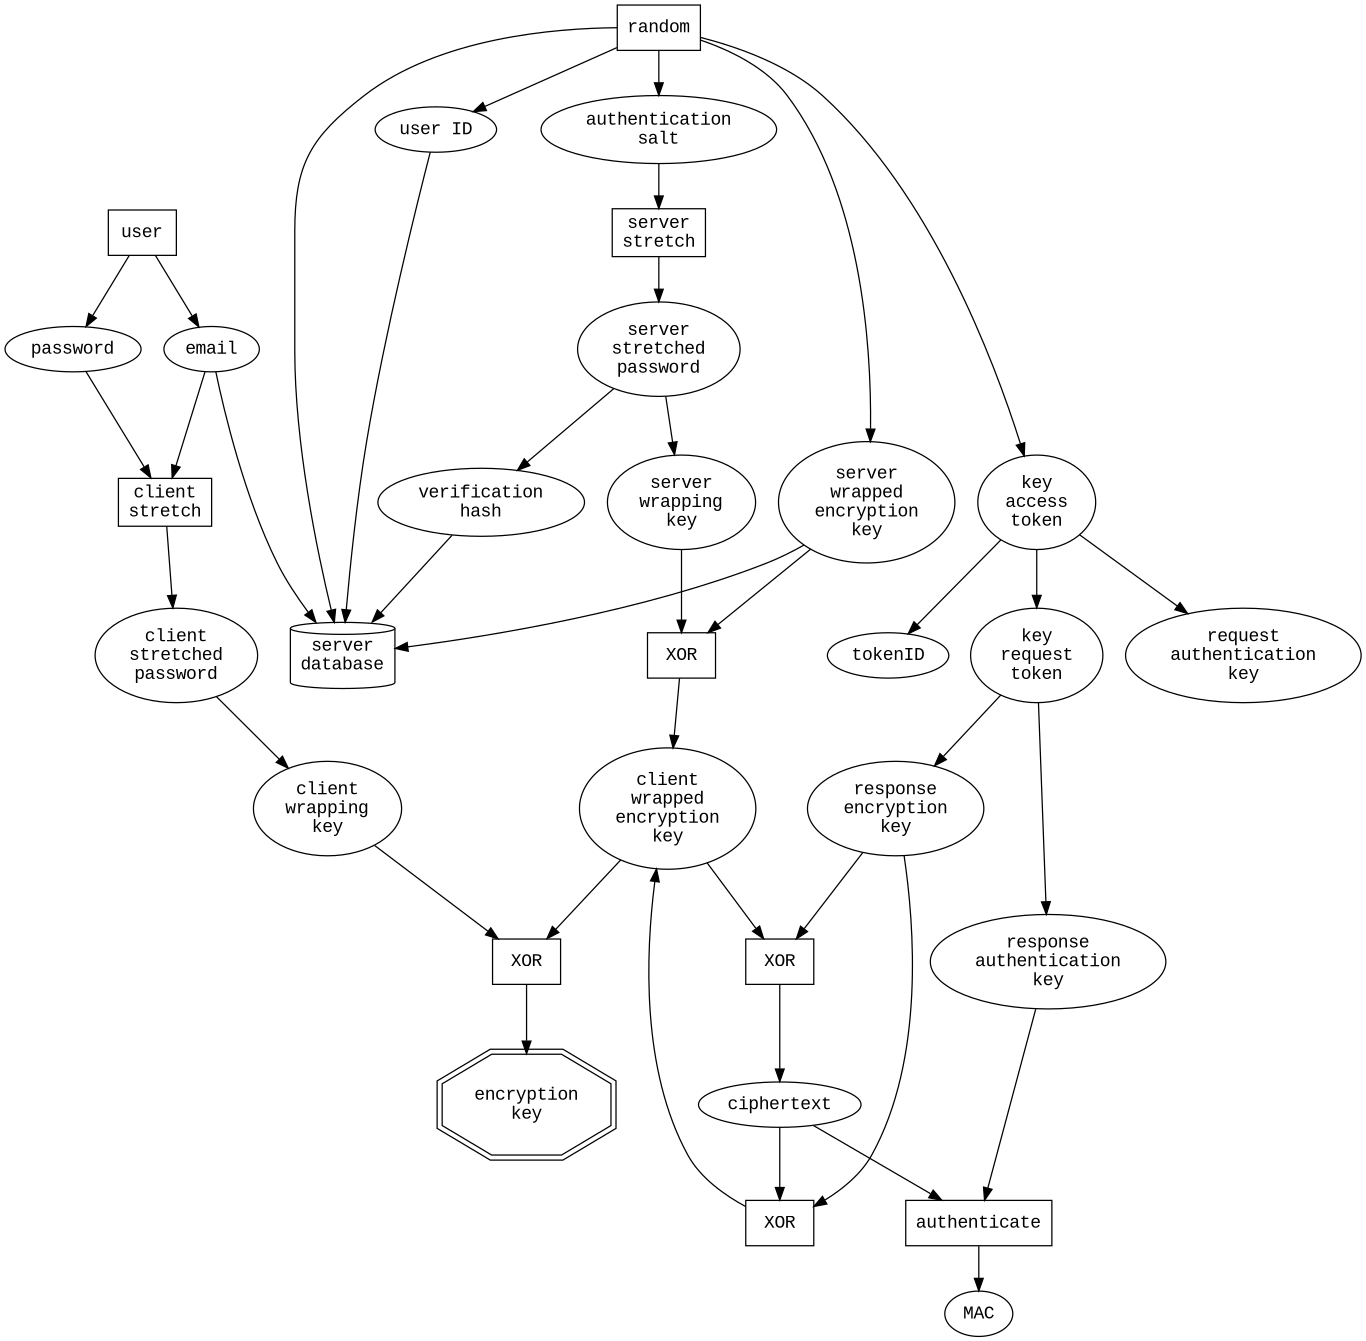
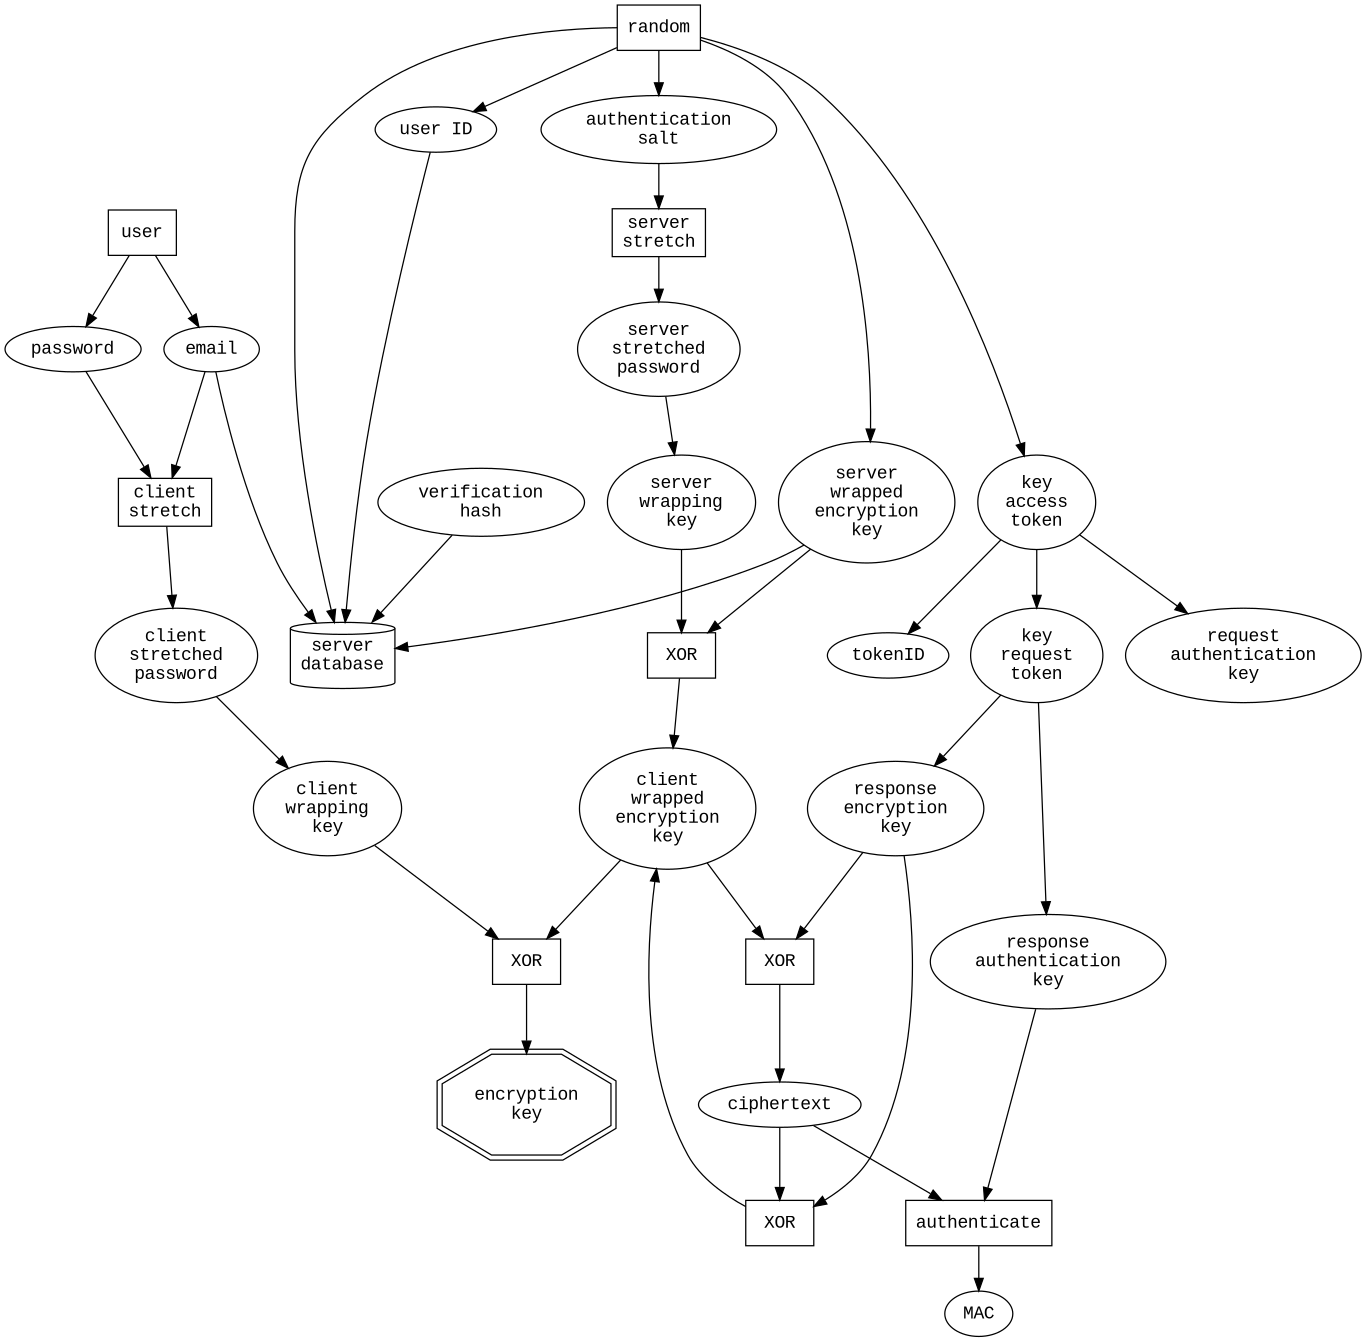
  digraph {
    fontname="Liberation Mono"
    node [fontname="Liberation Mono"]
    edge [fontname="Liberation Mono"]
    user [shape=rect]
    password
    email
    n4 [label="client\nstretch" shape=rect]
    n5 [label="server\ndatabase" shape=cylinder]
    n6 [label="client\nstretched\npassword"]
    n7 [label="client\nwrapping\nkey"]
    n8 [label=XOR shape=rect]
    n9 [label="server\nstretch" shape=rect]
    n10 [label="server\nstretched\npassword"]
    random [shape=rect]
    n12 [label="authentication\nsalt"]
    n13 [label="server\nwrapped\nencryption\nkey"]
    n14 [label="user ID"]
    n15 [label="key\naccess\ntoken"]
    n16 [label=XOR shape=rect]
    tokenID
    n18 [label="key\nrequest\ntoken"]
    n19 [label="request\nauthentication\nkey"]
    n20 [label="verification\nhash"]
    n21 [label="server\nwrapping\nkey"]
    n22 [label="client\nwrapped\nencryption\nkey"]
    n23 [label=XOR shape=rect]
    ciphertext
    n25 [height=1 label="encryption\nkey" shape=doubleoctagon width=1]
    n26 [label="response\nencryption\nkey"]
    n27 [label="response\nauthentication\nkey"]
    n28 [label=XOR shape=rect]
    authenticate [shape=rect]
    MAC
    user -> password
    user -> email
    password -> n4
    email -> n4
    email -> n5
    n4 -> n6
    n6 -> n7
    n7 -> n8
    n8 -> n25
    n9 -> n10
-   n10 -> n20
    n10 -> n21
    random -> n5
    random -> n12
    random -> n13
    random -> n14
    random -> n15
    n12 -> n9
    n13 -> n5
    n13 -> n16
    n14 -> n5
    n15 -> tokenID
    n15 -> n18
    n15 -> n19
    n16 -> n22
    n18 -> n26
    n18 -> n27
    n20 -> n5
    n21 -> n16
    n22 -> n8
    n22 -> n23
    n23 -> ciphertext
    ciphertext -> n28
    ciphertext -> authenticate
    n26 -> n23
    n26 -> n28
    n27 -> authenticate
    n28 -> n22
    authenticate -> MAC
  }
